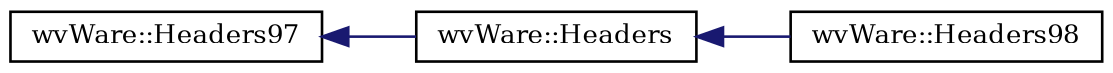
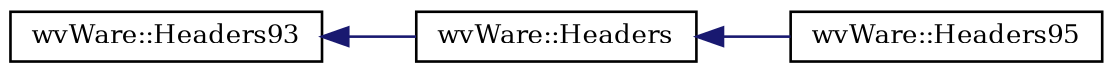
  digraph {
    fontname="DejaVu Serif"
    rankdir=LR
    node [color=black fillcolor=white fontname="DejaVu Serif" fontsize=10 shape=record style=filled]
    edge [color=midnightblue dir=back fontname="DejaVu Serif" fontsize=10 labelfontname=Helvetica labelfontsize=10 style=solid]
    n1 [height=0.2 label="wvWare::Headers" width=0.4]
-   n2 [height=0.2 label="wvWare::Headers98" width=0.4]
-   n3 [height=0.2 label="wvWare::Headers97" width=0.4]
+   n2 [height=0.2 label="wvWare::Headers95" width=0.4]
+   n3 [height=0.2 label="wvWare::Headers93" width=0.4]
    n1 -> n2
    n3 -> n1
  }
